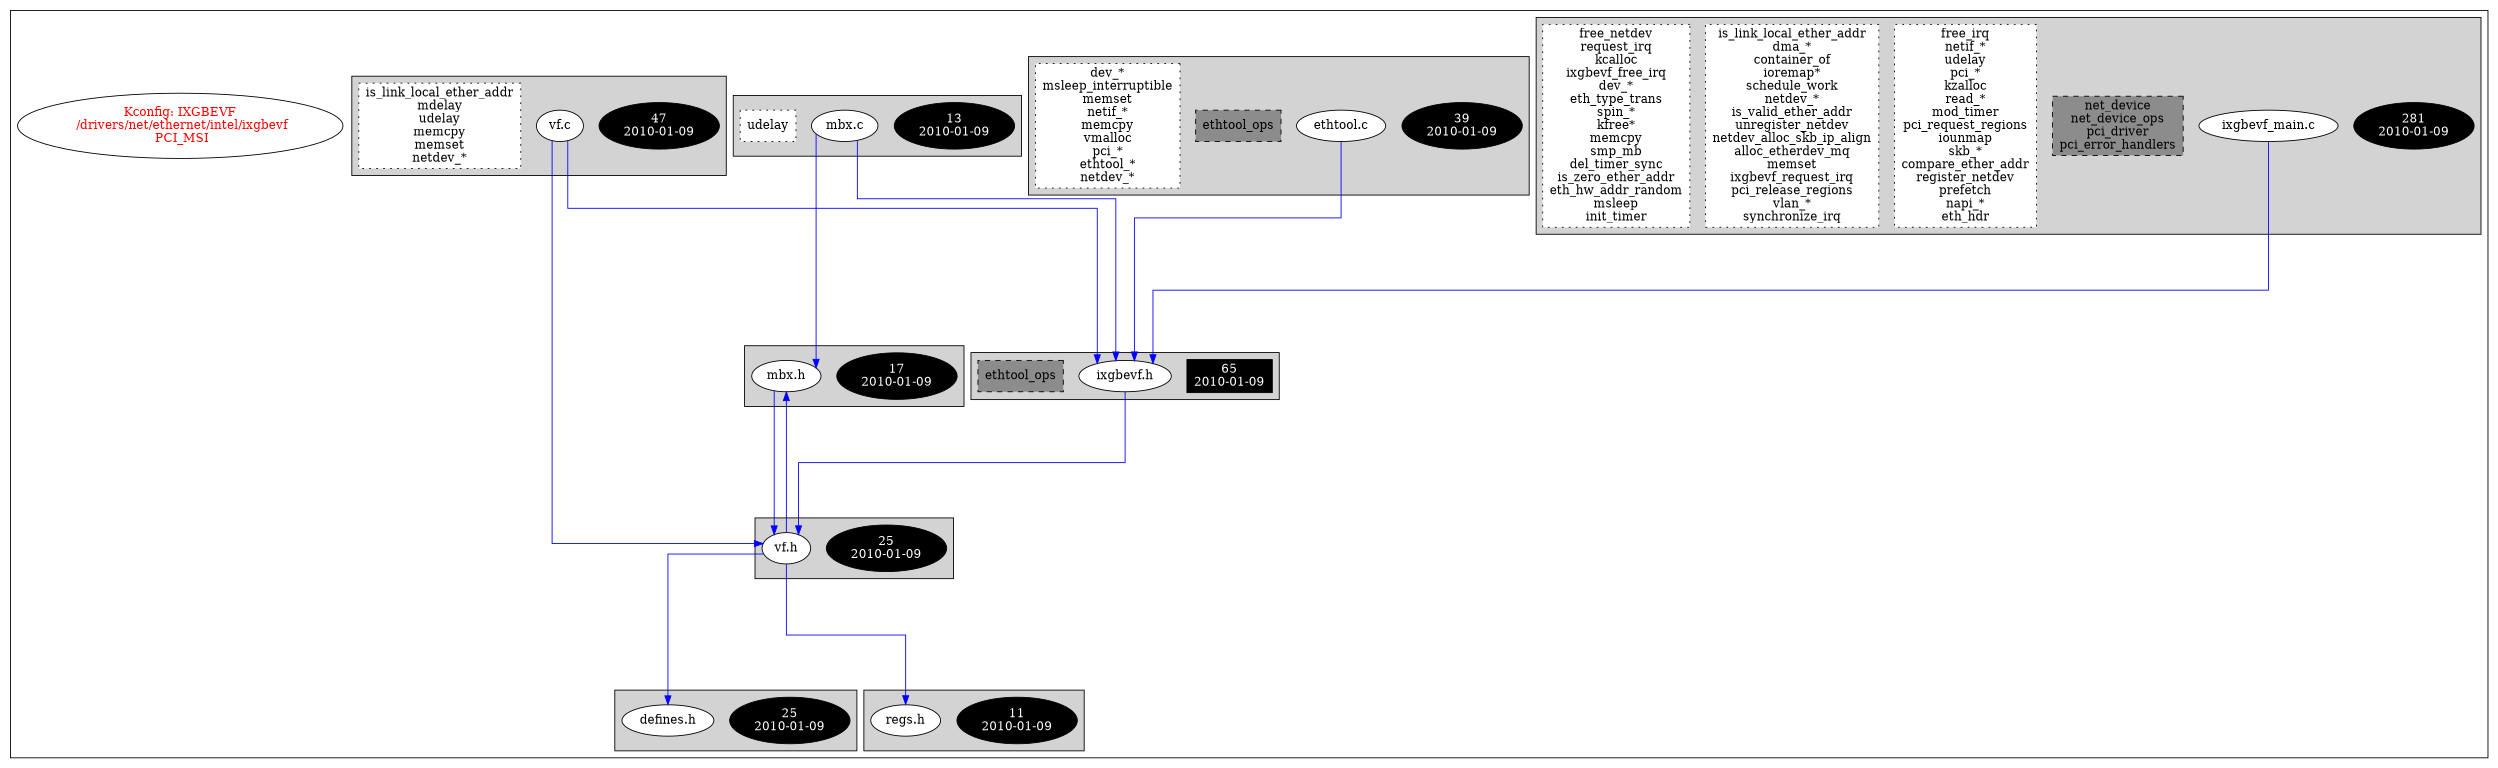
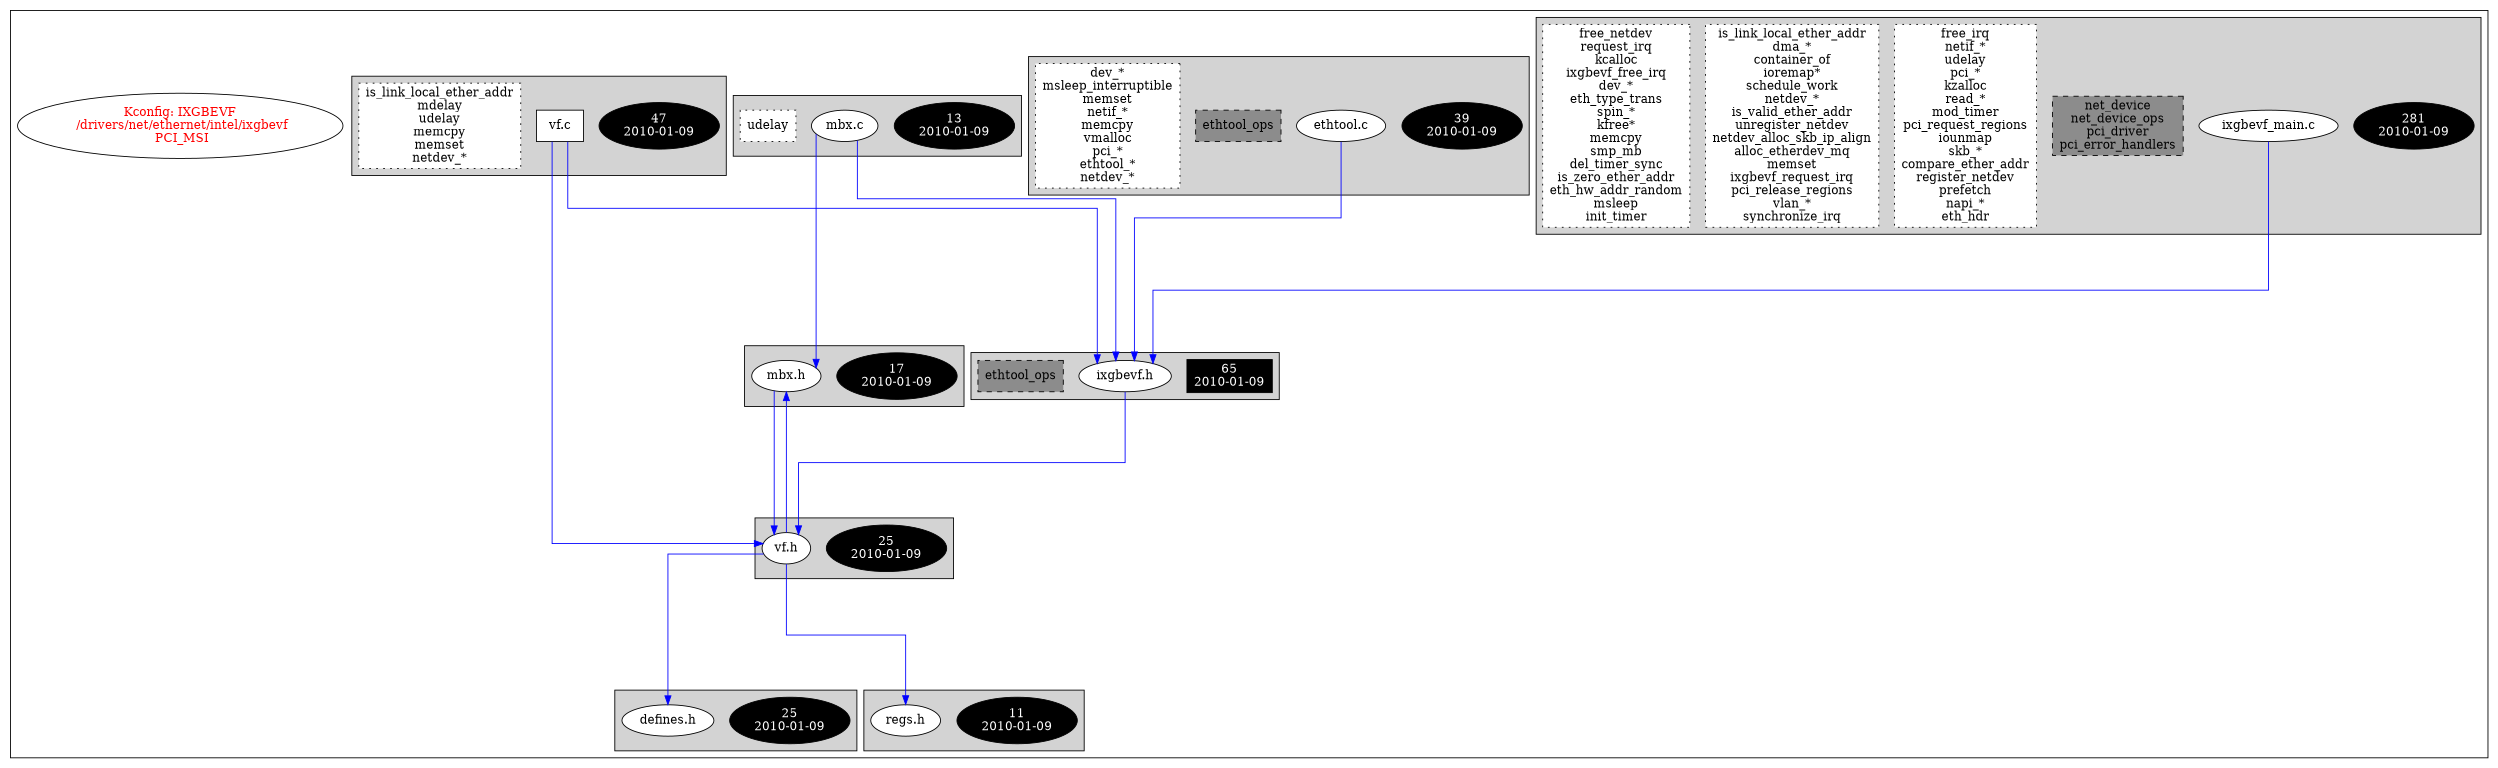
  digraph {
    ranksep=2
    splines=ortho
    node [fillcolor=white fontcolor=black style=filled]
    edge [color=blue]
    n1 [fillcolor=black fontcolor=white label="281\n2010-01-09"]
    n2 [label="ixgbevf_main.c\n"]
    n3 [fillcolor=grey55 label="net_device\nnet_device_ops\npci_driver\npci_error_handlers\n" shape=box style="filled,dashed"]
    n4 [label="free_irq\nnetif_*\nudelay\npci_*\nkzalloc\nread_*\nmod_timer\npci_request_regions\niounmap\nskb_*\ncompare_ether_addr\nregister_netdev\nprefetch\nnapi_*\neth_hdr\n" shape=box style="filled,dotted"]
    n5 [label="is_link_local_ether_addr\ndma_*\ncontainer_of\nioremap*\nschedule_work\nnetdev_*\nis_valid_ether_addr\nunregister_netdev\nnetdev_alloc_skb_ip_align\nalloc_etherdev_mq\nmemset\nixgbevf_request_irq\npci_release_regions\nvlan_*\nsynchronize_irq\n" shape=box style="filled,dotted"]
    n6 [label="free_netdev\nrequest_irq\nkcalloc\nixgbevf_free_irq\ndev_*\neth_type_trans\nspin_*\nkfree*\nmemcpy\nsmp_mb\ndel_timer_sync\nis_zero_ether_addr\neth_hw_addr_random\nmsleep\ninit_timer\n" shape=box style="filled,dotted"]
    n7 [fillcolor=black fontcolor=white label="25\n2010-01-09"]
    n8 [label="defines.h\n"]
    n9 [fillcolor=black fontcolor=white label="11\n2010-01-09"]
    n10 [label="regs.h\n"]
    n11 [fillcolor=black fontcolor=white label="39\n2010-01-09"]
    n12 [label="ethtool.c\n"]
    n13 [fillcolor=grey55 label="ethtool_ops\n" shape=box style="filled,dashed"]
    n14 [label="dev_*\nmsleep_interruptible\nmemset\nnetif_*\nmemcpy\nvmalloc\npci_*\nethtool_*\nnetdev_*\n" shape=box style="filled,dotted"]
    n15 [fillcolor=black fontcolor=white label="17\n2010-01-09"]
    n16 [label="mbx.h\n"]
    n17 [fillcolor=black fontcolor=white label="13\n2010-01-09"]
    n18 [label="mbx.c\n"]
    n19 [label="udelay\n" shape=box style="filled,dotted"]
    n20 [fillcolor=black fontcolor=white label="25\n2010-01-09"]
    n21 [label="vf.h\n"]
    n22 [fillcolor=black fontcolor=white label="47\n2010-01-09"]
-   n23 [label="vf.c\n"]
+   n23 [label="vf.c\n" shape=box]
    n24 [label="is_link_local_ether_addr\nmdelay\nudelay\nmemcpy\nmemset\nnetdev_*\n" shape=box style="filled,dotted"]
    n25 [fillcolor=black fontcolor=white label="65\n2010-01-09" shape=box]
    n26 [label="ixgbevf.h\n"]
    n27 [fillcolor=grey55 label="ethtool_ops\n" shape=box style="filled,dashed"]
    n28 [fontcolor=red label="Kconfig: IXGBEVF\n /drivers/net/ethernet/intel/ixgbevf\n  PCI_MSI " shape=ellipse fillcolor="" style=""]
    subgraph cluster_1 {
      n28
      subgraph cluster_2 {
        style=filled
        n1
        n2
        n3
        n4
        n5
        n6
      }
      subgraph cluster_3 {
        style=filled
        n7
        n8
      }
      subgraph cluster_4 {
        style=filled
        n9
        n10
      }
      subgraph cluster_5 {
        style=filled
        n11
        n12
        n13
        n14
      }
      subgraph cluster_6 {
        style=filled
        n15
        n16
      }
      subgraph cluster_7 {
        style=filled
        n17
        n18
        n19
      }
      subgraph cluster_8 {
        style=filled
        n20
        n21
      }
      subgraph cluster_9 {
        style=filled
        n22
        n23
        n24
      }
      subgraph cluster_10 {
        style=filled
        n25
        n26
        n27
      }
    }
    n2 -> n26
    n12 -> n26
    n16 -> n21
    n18 -> n16
    n18 -> n26
    n21 -> n8
    n21 -> n10
    n21 -> n16
    n23 -> n21
    n23 -> n26
    n26 -> n21
  }
